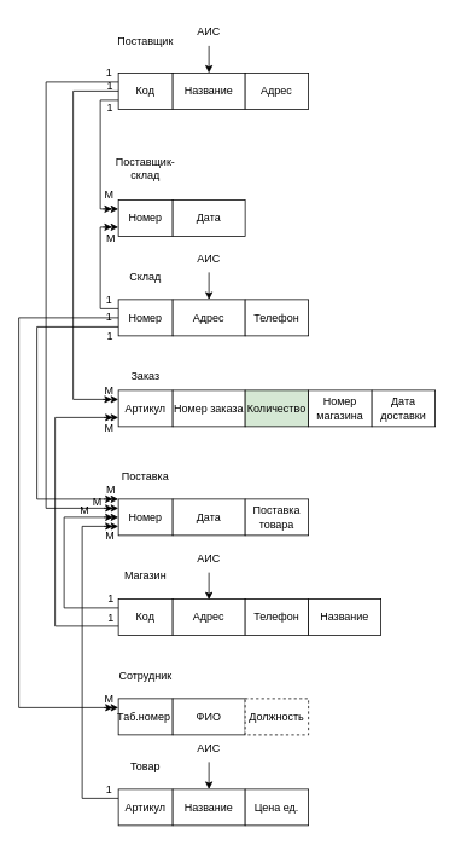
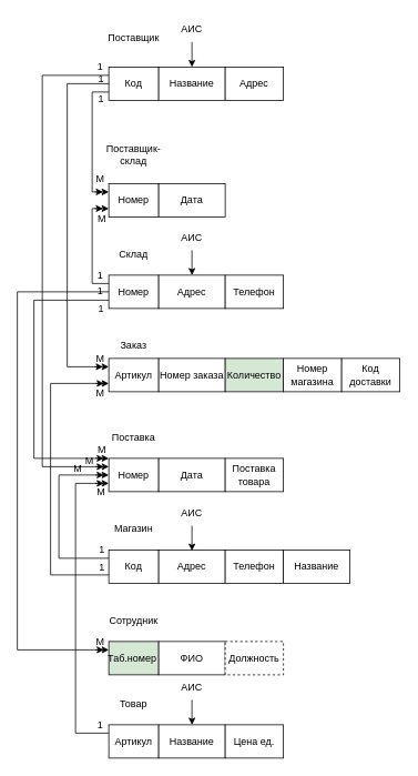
  <mxCell id="0" />
  <mxCell id="1" parent="0" />
  <mxCell id="2" value="" style="group" vertex="1" connectable="0" parent="1"><mxGeometry x="130" y="30" width="210" height="90" as="geometry" /></mxCell>
  <mxCell id="3" value="Поставщик" style="text;html=1;strokeColor=none;fillColor=none;align=center;verticalAlign=middle;whiteSpace=wrap;rounded=0;" vertex="1" parent="2"><mxGeometry width="60" height="30" as="geometry" /></mxCell>
  <mxCell id="4" value="Код" style="rounded=0;whiteSpace=wrap;html=1;" vertex="1" parent="2"><mxGeometry y="50" width="60" height="40" as="geometry" /></mxCell>
  <mxCell id="5" value="Название" style="rounded=0;whiteSpace=wrap;html=1;" vertex="1" parent="2"><mxGeometry x="60" y="50" width="80" height="40" as="geometry" /></mxCell>
  <mxCell id="6" value="Адрес" style="rounded=0;whiteSpace=wrap;html=1;" vertex="1" parent="2"><mxGeometry x="140" y="50" width="70" height="40" as="geometry" /></mxCell>
  <mxCell id="7" value="" style="group" vertex="1" connectable="0" parent="2"><mxGeometry x="70" y="-10" width="60" height="60" as="geometry" /></mxCell>
  <mxCell id="8" value="АИС" style="text;html=1;strokeColor=none;fillColor=none;align=center;verticalAlign=middle;whiteSpace=wrap;rounded=0;" vertex="1" parent="7"><mxGeometry width="60" height="30" as="geometry" /></mxCell>
  <mxCell id="9" value="" style="endArrow=classic;html=1;rounded=0;exitX=0.5;exitY=1;exitDx=0;exitDy=0;" edge="1" parent="7" source="8"><mxGeometry width="50" height="50" relative="1" as="geometry"><mxPoint x="30" y="160" as="sourcePoint" /><mxPoint x="30" y="60" as="targetPoint" /></mxGeometry></mxCell>
  <mxCell id="10" value="" style="group" vertex="1" connectable="0" parent="1"><mxGeometry x="130" y="830" width="210" height="80" as="geometry" /></mxCell>
  <mxCell id="11" value="Товар" style="text;html=1;strokeColor=none;fillColor=none;align=center;verticalAlign=middle;whiteSpace=wrap;rounded=0;" vertex="1" parent="10"><mxGeometry width="60" height="30" as="geometry" /></mxCell>
  <mxCell id="12" value="Артикул" style="rounded=0;whiteSpace=wrap;html=1;" vertex="1" parent="10"><mxGeometry y="40" width="60" height="40" as="geometry" /></mxCell>
  <mxCell id="13" value="Название" style="rounded=0;whiteSpace=wrap;html=1;" vertex="1" parent="10"><mxGeometry x="60" y="40" width="80" height="40" as="geometry" /></mxCell>
  <mxCell id="14" value="Цена ед." style="rounded=0;whiteSpace=wrap;html=1;" vertex="1" parent="10"><mxGeometry x="140" y="40" width="70" height="40" as="geometry" /></mxCell>
  <mxCell id="15" value="" style="group" vertex="1" connectable="0" parent="1"><mxGeometry x="130" y="730" width="210" height="80" as="geometry" /></mxCell>
  <mxCell id="16" value="Сотрудник" style="text;html=1;strokeColor=none;fillColor=none;align=center;verticalAlign=middle;whiteSpace=wrap;rounded=0;" vertex="1" parent="15"><mxGeometry width="60" height="30" as="geometry" /></mxCell>
- <mxCell id="17" value="Таб.номер&amp;nbsp;" style="rounded=0;whiteSpace=wrap;html=1;" vertex="1" parent="15"><mxGeometry y="40" width="60" height="40" as="geometry" /></mxCell>
+ <mxCell id="17" value="Таб.номер&amp;nbsp;" style="rounded=0;whiteSpace=wrap;html=1;fillColor=#d5e8d4;" vertex="1" parent="15"><mxGeometry y="40" width="60" height="40" as="geometry" /></mxCell>
  <mxCell id="18" value="ФИО" style="rounded=0;whiteSpace=wrap;html=1;" vertex="1" parent="15"><mxGeometry x="60" y="40" width="80" height="40" as="geometry" /></mxCell>
  <mxCell id="19" value="Должность" style="rounded=0;whiteSpace=wrap;html=1;dashed=1;" vertex="1" parent="15"><mxGeometry x="140" y="40" width="70" height="40" as="geometry" /></mxCell>
  <mxCell id="20" value="" style="group" vertex="1" connectable="0" parent="1"><mxGeometry x="130" y="620" width="290" height="80" as="geometry" /></mxCell>
  <mxCell id="21" value="Магазин" style="text;html=1;strokeColor=none;fillColor=none;align=center;verticalAlign=middle;whiteSpace=wrap;rounded=0;" vertex="1" parent="20"><mxGeometry width="60" height="30" as="geometry" /></mxCell>
  <mxCell id="22" value="Код" style="rounded=0;whiteSpace=wrap;html=1;" vertex="1" parent="20"><mxGeometry y="40" width="60" height="40" as="geometry" /></mxCell>
  <mxCell id="23" value="Адрес" style="rounded=0;whiteSpace=wrap;html=1;" vertex="1" parent="20"><mxGeometry x="60" y="40" width="80" height="40" as="geometry" /></mxCell>
  <mxCell id="24" value="Телефон" style="rounded=0;whiteSpace=wrap;html=1;" vertex="1" parent="20"><mxGeometry x="140" y="40" width="70" height="40" as="geometry" /></mxCell>
  <mxCell id="25" value="Название" style="rounded=0;whiteSpace=wrap;html=1;" vertex="1" parent="20"><mxGeometry x="210" y="40" width="80" height="40" as="geometry" /></mxCell>
  <mxCell id="26" value="" style="group" vertex="1" connectable="0" parent="1"><mxGeometry x="130" y="510" width="210" height="80" as="geometry" /></mxCell>
  <mxCell id="27" value="Поставка" style="text;html=1;strokeColor=none;fillColor=none;align=center;verticalAlign=middle;whiteSpace=wrap;rounded=0;" vertex="1" parent="26"><mxGeometry width="60" height="30" as="geometry" /></mxCell>
  <mxCell id="28" value="Номер" style="rounded=0;whiteSpace=wrap;html=1;" vertex="1" parent="26"><mxGeometry y="40" width="60" height="40" as="geometry" /></mxCell>
  <mxCell id="29" value="Дата" style="rounded=0;whiteSpace=wrap;html=1;" vertex="1" parent="26"><mxGeometry x="60" y="40" width="80" height="40" as="geometry" /></mxCell>
  <mxCell id="30" value="Поставка товара" style="rounded=0;whiteSpace=wrap;html=1;" vertex="1" parent="26"><mxGeometry x="140" y="40" width="70" height="40" as="geometry" /></mxCell>
  <mxCell id="31" value="" style="group" vertex="1" connectable="0" parent="1"><mxGeometry x="130" y="400" width="350" height="70" as="geometry" /></mxCell>
  <mxCell id="32" value="Заказ" style="text;html=1;strokeColor=none;fillColor=none;align=center;verticalAlign=middle;whiteSpace=wrap;rounded=0;" vertex="1" parent="31"><mxGeometry width="60" height="30" as="geometry" /></mxCell>
  <mxCell id="33" value="Артикул" style="rounded=0;whiteSpace=wrap;html=1;" vertex="1" parent="31"><mxGeometry y="30" width="60" height="40" as="geometry" /></mxCell>
  <mxCell id="34" value="Номер заказа" style="rounded=0;whiteSpace=wrap;html=1;" vertex="1" parent="31"><mxGeometry x="60" y="30" width="80" height="40" as="geometry" /></mxCell>
  <mxCell id="35" value="Количество" style="rounded=0;whiteSpace=wrap;html=1;fillColor=#d5e8d4;" vertex="1" parent="31"><mxGeometry x="140" y="30" width="70" height="40" as="geometry" /></mxCell>
  <mxCell id="36" value="Номер магазина" style="rounded=0;whiteSpace=wrap;html=1;" vertex="1" parent="31"><mxGeometry x="210" y="30" width="70" height="40" as="geometry" /></mxCell>
- <mxCell id="37" value="Дата доставки" style="rounded=0;whiteSpace=wrap;html=1;" vertex="1" parent="31"><mxGeometry x="280" y="30" width="70" height="40" as="geometry" /></mxCell>
+ <mxCell id="37" value="Код доставки" style="rounded=0;whiteSpace=wrap;html=1;" vertex="1" parent="31"><mxGeometry x="280" y="30" width="70" height="40" as="geometry" /></mxCell>
  <mxCell id="38" value="" style="group" vertex="1" connectable="0" parent="1"><mxGeometry x="130" y="290" width="210" height="80" as="geometry" /></mxCell>
  <mxCell id="39" value="Склад" style="text;html=1;strokeColor=none;fillColor=none;align=center;verticalAlign=middle;whiteSpace=wrap;rounded=0;" vertex="1" parent="38"><mxGeometry width="60" height="30" as="geometry" /></mxCell>
  <mxCell id="40" value="Номер" style="rounded=0;whiteSpace=wrap;html=1;" vertex="1" parent="38"><mxGeometry y="40" width="60" height="40" as="geometry" /></mxCell>
  <mxCell id="41" value="Адрес" style="rounded=0;whiteSpace=wrap;html=1;" vertex="1" parent="38"><mxGeometry x="60" y="40" width="80" height="40" as="geometry" /></mxCell>
  <mxCell id="42" value="Телефон" style="rounded=0;whiteSpace=wrap;html=1;" vertex="1" parent="38"><mxGeometry x="140" y="40" width="70" height="40" as="geometry" /></mxCell>
  <mxCell id="43" value="АИС" style="text;html=1;strokeColor=none;fillColor=none;align=center;verticalAlign=middle;whiteSpace=wrap;rounded=0;" vertex="1" parent="38"><mxGeometry x="70" y="-20" width="60" height="30" as="geometry" /></mxCell>
  <mxCell id="44" value="" style="endArrow=classic;html=1;rounded=0;exitX=0.5;exitY=1;exitDx=0;exitDy=0;" edge="1" parent="38" source="43"><mxGeometry width="50" height="50" relative="1" as="geometry"><mxPoint x="-270" y="90" as="sourcePoint" /><mxPoint x="100" y="40" as="targetPoint" /></mxGeometry></mxCell>
  <mxCell id="45" value="" style="group" vertex="1" connectable="0" parent="1"><mxGeometry x="130" y="170" width="140" height="90" as="geometry" /></mxCell>
  <mxCell id="46" value="Поставщик-склад" style="text;html=1;strokeColor=none;fillColor=none;align=center;verticalAlign=middle;whiteSpace=wrap;rounded=0;" vertex="1" parent="45"><mxGeometry width="60" height="30" as="geometry" /></mxCell>
  <mxCell id="47" value="Номер" style="rounded=0;whiteSpace=wrap;html=1;" vertex="1" parent="45"><mxGeometry y="50" width="60" height="40" as="geometry" /></mxCell>
  <mxCell id="48" value="Дата" style="rounded=0;whiteSpace=wrap;html=1;" vertex="1" parent="45"><mxGeometry x="60" y="50" width="80" height="40" as="geometry" /></mxCell>
  <mxCell id="49" style="edgeStyle=orthogonalEdgeStyle;rounded=0;orthogonalLoop=1;jettySize=auto;html=1;exitX=0;exitY=0.25;exitDx=0;exitDy=0;entryX=0;entryY=0.25;entryDx=0;entryDy=0;" edge="1" parent="1" source="4" target="28"><mxGeometry relative="1" as="geometry"><Array as="points"><mxPoint x="50" y="90" /><mxPoint x="50" y="560" /></Array></mxGeometry></mxCell>
  <mxCell id="50" style="edgeStyle=orthogonalEdgeStyle;rounded=0;orthogonalLoop=1;jettySize=auto;html=1;exitX=0;exitY=0.75;exitDx=0;exitDy=0;entryX=0;entryY=0.25;entryDx=0;entryDy=0;" edge="1" parent="1" source="4" target="47"><mxGeometry relative="1" as="geometry" /></mxCell>
  <mxCell id="51" style="edgeStyle=orthogonalEdgeStyle;rounded=0;orthogonalLoop=1;jettySize=auto;html=1;exitX=0;exitY=0.25;exitDx=0;exitDy=0;entryX=0;entryY=0.75;entryDx=0;entryDy=0;" edge="1" parent="1" source="40" target="47"><mxGeometry relative="1" as="geometry" /></mxCell>
  <mxCell id="52" style="edgeStyle=orthogonalEdgeStyle;rounded=0;orthogonalLoop=1;jettySize=auto;html=1;exitX=0;exitY=0.5;exitDx=0;exitDy=0;entryX=0;entryY=0.25;entryDx=0;entryDy=0;" edge="1" parent="1" source="4" target="33"><mxGeometry relative="1" as="geometry"><Array as="points"><mxPoint x="80" y="100" /><mxPoint x="80" y="440" /></Array></mxGeometry></mxCell>
  <mxCell id="53" style="edgeStyle=orthogonalEdgeStyle;rounded=0;orthogonalLoop=1;jettySize=auto;html=1;exitX=0;exitY=0.25;exitDx=0;exitDy=0;entryX=0;entryY=0.75;entryDx=0;entryDy=0;" edge="1" parent="1" source="12" target="28"><mxGeometry relative="1" as="geometry"><Array as="points"><mxPoint x="90" y="880" /><mxPoint x="90" y="580" /></Array></mxGeometry></mxCell>
  <mxCell id="54" style="edgeStyle=orthogonalEdgeStyle;rounded=0;orthogonalLoop=1;jettySize=auto;html=1;exitX=0;exitY=0.5;exitDx=0;exitDy=0;entryX=0;entryY=0.25;entryDx=0;entryDy=0;" edge="1" parent="1" source="40" target="17"><mxGeometry relative="1" as="geometry"><Array as="points"><mxPoint x="20" y="350" /><mxPoint x="20" y="780" /></Array></mxGeometry></mxCell>
  <mxCell id="55" style="edgeStyle=orthogonalEdgeStyle;rounded=0;orthogonalLoop=1;jettySize=auto;html=1;exitX=0;exitY=0.75;exitDx=0;exitDy=0;entryX=0;entryY=0.75;entryDx=0;entryDy=0;" edge="1" parent="1" source="22" target="33"><mxGeometry relative="1" as="geometry"><Array as="points"><mxPoint x="60" y="690" /><mxPoint x="60" y="460" /></Array></mxGeometry></mxCell>
  <mxCell id="56" style="edgeStyle=orthogonalEdgeStyle;rounded=0;orthogonalLoop=1;jettySize=auto;html=1;exitX=0;exitY=0.75;exitDx=0;exitDy=0;entryX=0;entryY=0;entryDx=0;entryDy=0;" edge="1" parent="1" source="40" target="28"><mxGeometry relative="1" as="geometry"><Array as="points"><mxPoint x="40" y="360" /><mxPoint x="40" y="550" /></Array></mxGeometry></mxCell>
  <mxCell id="57" style="edgeStyle=orthogonalEdgeStyle;rounded=0;orthogonalLoop=1;jettySize=auto;html=1;exitX=0;exitY=0.25;exitDx=0;exitDy=0;entryX=0;entryY=0.5;entryDx=0;entryDy=0;" edge="1" parent="1" source="22" target="28"><mxGeometry relative="1" as="geometry"><Array as="points"><mxPoint x="70" y="670" /><mxPoint x="70" y="570" /></Array></mxGeometry></mxCell>
  <mxCell id="58" value="" style="endArrow=classic;html=1;rounded=0;" edge="1" parent="1"><mxGeometry width="50" height="50" relative="1" as="geometry"><mxPoint x="113" y="250" as="sourcePoint" /><mxPoint x="123" y="250" as="targetPoint" /></mxGeometry></mxCell>
  <mxCell id="59" value="" style="endArrow=classic;html=1;rounded=0;" edge="1" parent="1"><mxGeometry width="50" height="50" relative="1" as="geometry"><mxPoint x="113" y="230" as="sourcePoint" /><mxPoint x="123" y="230" as="targetPoint" /></mxGeometry></mxCell>
  <mxCell id="60" value="" style="endArrow=classic;html=1;rounded=0;" edge="1" parent="1"><mxGeometry width="50" height="50" relative="1" as="geometry"><mxPoint x="113" y="440" as="sourcePoint" /><mxPoint x="123" y="440" as="targetPoint" /></mxGeometry></mxCell>
  <mxCell id="61" value="" style="endArrow=classic;html=1;rounded=0;" edge="1" parent="1"><mxGeometry width="50" height="50" relative="1" as="geometry"><mxPoint x="114" y="460" as="sourcePoint" /><mxPoint x="124" y="460" as="targetPoint" /></mxGeometry></mxCell>
  <mxCell id="62" value="" style="endArrow=classic;html=1;rounded=0;" edge="1" parent="1"><mxGeometry width="50" height="50" relative="1" as="geometry"><mxPoint x="114" y="550" as="sourcePoint" /><mxPoint x="124" y="550" as="targetPoint" /></mxGeometry></mxCell>
  <mxCell id="63" value="" style="endArrow=classic;html=1;rounded=0;" edge="1" parent="1"><mxGeometry width="50" height="50" relative="1" as="geometry"><mxPoint x="114" y="560" as="sourcePoint" /><mxPoint x="124" y="560" as="targetPoint" /></mxGeometry></mxCell>
  <mxCell id="64" value="" style="endArrow=classic;html=1;rounded=0;" edge="1" parent="1"><mxGeometry width="50" height="50" relative="1" as="geometry"><mxPoint x="114" y="570" as="sourcePoint" /><mxPoint x="124" y="570" as="targetPoint" /></mxGeometry></mxCell>
  <mxCell id="65" value="" style="endArrow=classic;html=1;rounded=0;" edge="1" parent="1"><mxGeometry width="50" height="50" relative="1" as="geometry"><mxPoint x="114" y="580" as="sourcePoint" /><mxPoint x="124" y="580" as="targetPoint" /></mxGeometry></mxCell>
  <mxCell id="66" value="" style="endArrow=classic;html=1;rounded=0;" edge="1" parent="1"><mxGeometry width="50" height="50" relative="1" as="geometry"><mxPoint x="114" y="780" as="sourcePoint" /><mxPoint x="124" y="780" as="targetPoint" /></mxGeometry></mxCell>
  <mxCell id="67" value="М" style="text;html=1;strokeColor=none;fillColor=none;align=center;verticalAlign=middle;whiteSpace=wrap;rounded=0;" vertex="1" parent="1"><mxGeometry x="110" y="205" width="20" height="20" as="geometry" /></mxCell>
  <mxCell id="68" value="М" style="text;html=1;strokeColor=none;fillColor=none;align=center;verticalAlign=middle;whiteSpace=wrap;rounded=0;" vertex="1" parent="1"><mxGeometry x="112" y="252" width="20" height="20" as="geometry" /></mxCell>
  <mxCell id="69" value="М" style="text;html=1;strokeColor=none;fillColor=none;align=center;verticalAlign=middle;whiteSpace=wrap;rounded=0;" vertex="1" parent="1"><mxGeometry x="110" y="420" width="20" height="20" as="geometry" /></mxCell>
  <mxCell id="70" value="М" style="text;html=1;strokeColor=none;fillColor=none;align=center;verticalAlign=middle;whiteSpace=wrap;rounded=0;" vertex="1" parent="1"><mxGeometry x="110" y="462" width="20" height="20" as="geometry" /></mxCell>
  <mxCell id="71" value="М" style="text;html=1;strokeColor=none;fillColor=none;align=center;verticalAlign=middle;whiteSpace=wrap;rounded=0;" vertex="1" parent="1"><mxGeometry x="112" y="530" width="20" height="20" as="geometry" /></mxCell>
  <mxCell id="72" value="М" style="text;html=1;strokeColor=none;fillColor=none;align=center;verticalAlign=middle;whiteSpace=wrap;rounded=0;" vertex="1" parent="1"><mxGeometry x="97" y="543" width="20" height="20" as="geometry" /></mxCell>
  <mxCell id="73" value="М" style="text;html=1;strokeColor=none;fillColor=none;align=center;verticalAlign=middle;whiteSpace=wrap;rounded=0;" vertex="1" parent="1"><mxGeometry x="83" y="553" width="20" height="20" as="geometry" /></mxCell>
  <mxCell id="74" value="М" style="text;html=1;strokeColor=none;fillColor=none;align=center;verticalAlign=middle;whiteSpace=wrap;rounded=0;" vertex="1" parent="1"><mxGeometry x="111" y="581" width="20" height="20" as="geometry" /></mxCell>
  <mxCell id="75" value="М" style="text;html=1;strokeColor=none;fillColor=none;align=center;verticalAlign=middle;whiteSpace=wrap;rounded=0;" vertex="1" parent="1"><mxGeometry x="110" y="760" width="20" height="20" as="geometry" /></mxCell>
  <mxCell id="76" value="1" style="text;html=1;strokeColor=none;fillColor=none;align=center;verticalAlign=middle;whiteSpace=wrap;rounded=0;" vertex="1" parent="1"><mxGeometry x="110" y="70" width="20" height="20" as="geometry" /></mxCell>
  <mxCell id="77" value="1" style="text;html=1;strokeColor=none;fillColor=none;align=center;verticalAlign=middle;whiteSpace=wrap;rounded=0;" vertex="1" parent="1"><mxGeometry x="111" y="85" width="20" height="20" as="geometry" /></mxCell>
  <mxCell id="78" value="1" style="text;html=1;strokeColor=none;fillColor=none;align=center;verticalAlign=middle;whiteSpace=wrap;rounded=0;" vertex="1" parent="1"><mxGeometry x="111" y="109" width="20" height="20" as="geometry" /></mxCell>
  <mxCell id="79" value="1" style="text;html=1;strokeColor=none;fillColor=none;align=center;verticalAlign=middle;whiteSpace=wrap;rounded=0;" vertex="1" parent="1"><mxGeometry x="110" y="320" width="20" height="20" as="geometry" /></mxCell>
  <mxCell id="80" value="1" style="text;html=1;strokeColor=none;fillColor=none;align=center;verticalAlign=middle;whiteSpace=wrap;rounded=0;" vertex="1" parent="1"><mxGeometry x="111" y="360" width="20" height="20" as="geometry" /></mxCell>
  <mxCell id="81" value="1" style="text;html=1;strokeColor=none;fillColor=none;align=center;verticalAlign=middle;whiteSpace=wrap;rounded=0;" vertex="1" parent="1"><mxGeometry x="110" y="339" width="20" height="20" as="geometry" /></mxCell>
  <mxCell id="82" value="1" style="text;html=1;strokeColor=none;fillColor=none;align=center;verticalAlign=middle;whiteSpace=wrap;rounded=0;" vertex="1" parent="1"><mxGeometry x="112" y="650" width="20" height="20" as="geometry" /></mxCell>
  <mxCell id="83" value="1" style="text;html=1;strokeColor=none;fillColor=none;align=center;verticalAlign=middle;whiteSpace=wrap;rounded=0;" vertex="1" parent="1"><mxGeometry x="112" y="671" width="20" height="20" as="geometry" /></mxCell>
  <mxCell id="84" value="1" style="text;html=1;strokeColor=none;fillColor=none;align=center;verticalAlign=middle;whiteSpace=wrap;rounded=0;" vertex="1" parent="1"><mxGeometry x="110" y="860" width="20" height="20" as="geometry" /></mxCell>
  <mxCell id="85" value="АИС" style="text;html=1;strokeColor=none;fillColor=none;align=center;verticalAlign=middle;whiteSpace=wrap;rounded=0;" vertex="1" parent="1"><mxGeometry x="200" y="810" width="60" height="30" as="geometry" /></mxCell>
  <mxCell id="86" value="" style="endArrow=classic;html=1;rounded=0;exitX=0.5;exitY=1;exitDx=0;exitDy=0;" edge="1" parent="1" source="85"><mxGeometry width="50" height="50" relative="1" as="geometry"><mxPoint x="-140" y="920" as="sourcePoint" /><mxPoint x="230" y="870" as="targetPoint" /></mxGeometry></mxCell>
  <mxCell id="87" value="АИС" style="text;html=1;strokeColor=none;fillColor=none;align=center;verticalAlign=middle;whiteSpace=wrap;rounded=0;" vertex="1" parent="1"><mxGeometry x="200" y="601" width="60" height="30" as="geometry" /></mxCell>
  <mxCell id="88" value="" style="endArrow=classic;html=1;rounded=0;exitX=0.5;exitY=1;exitDx=0;exitDy=0;" edge="1" parent="1" source="87"><mxGeometry width="50" height="50" relative="1" as="geometry"><mxPoint x="-140" y="711" as="sourcePoint" /><mxPoint x="230" y="661" as="targetPoint" /></mxGeometry></mxCell>
